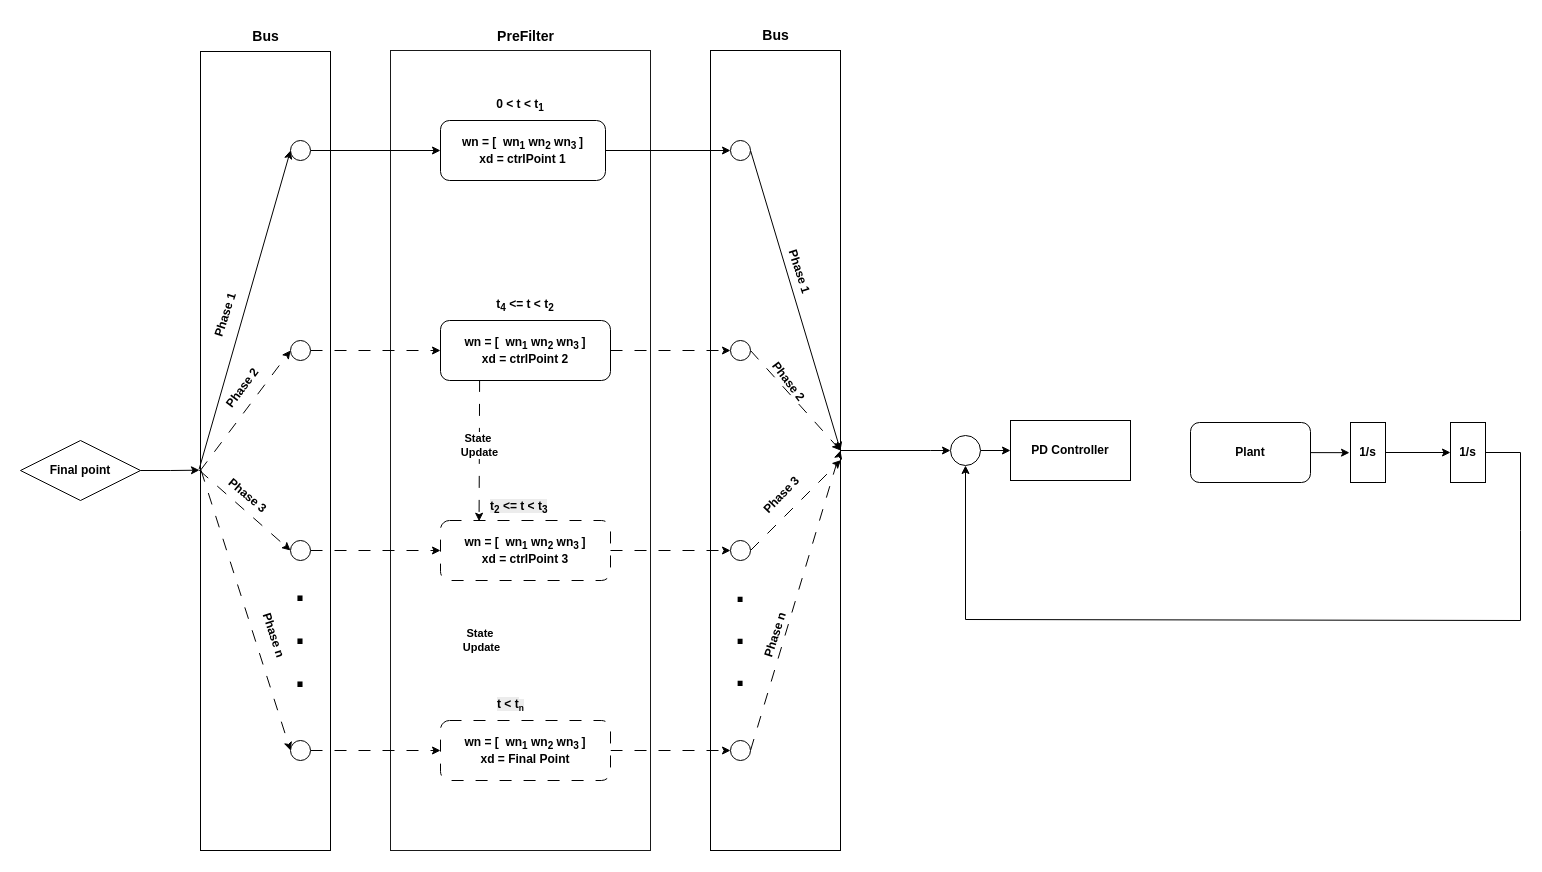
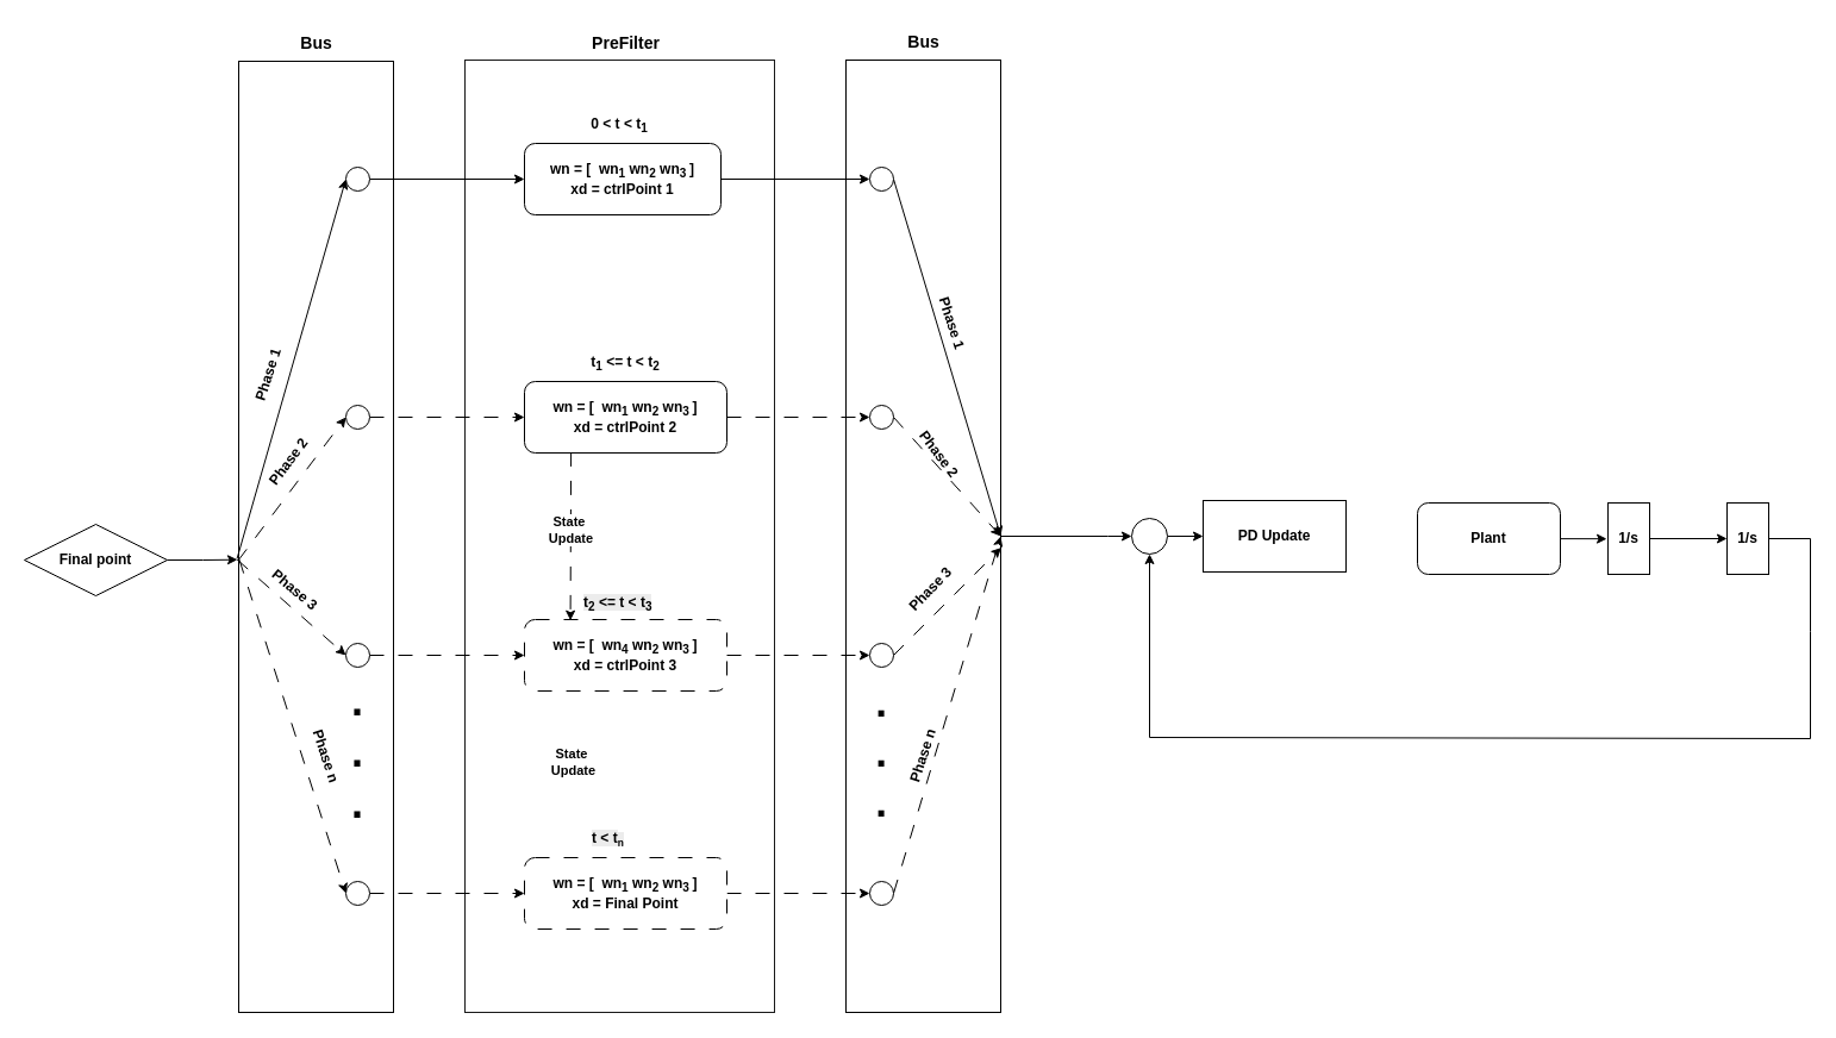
  <mxCell id="0" />
  <mxCell id="1" parent="0" />
  <mxCell id="2" value="" style="whiteSpace=wrap;html=1;opacity=90;perimeterSpacing=1;fontStyle=1;spacing=0;" parent="1" vertex="1"><mxGeometry x="390" y="50" width="260" height="800" as="geometry" /></mxCell>
  <mxCell id="3" style="edgeStyle=orthogonalEdgeStyle;rounded=0;orthogonalLoop=1;jettySize=auto;html=1;exitX=1;exitY=0.5;exitDx=0;exitDy=0;entryX=0;entryY=0.5;entryDx=0;entryDy=0;" edge="1" parent="1" source="4" target="8"><mxGeometry relative="1" as="geometry"><Array as="points"><mxPoint x="930" y="450" /></Array></mxGeometry></mxCell>
  <mxCell id="4" value="" style="rounded=0;whiteSpace=wrap;html=1;container=0;" parent="1" vertex="1"><mxGeometry x="710" y="50" width="130" height="800" as="geometry" /></mxCell>
  <mxCell id="5" value="wn = [&amp;nbsp; wn&lt;sub&gt;1&lt;/sub&gt; wn&lt;sub&gt;2&lt;/sub&gt; wn&lt;sub&gt;3&amp;nbsp;&lt;/sub&gt;]&lt;div&gt;xd = ctrlPoint 1&lt;/div&gt;" style="rounded=1;whiteSpace=wrap;html=1;shadow=0;fontStyle=1" parent="1" vertex="1"><mxGeometry x="440" y="120" width="165" height="60" as="geometry" /></mxCell>
  <mxCell id="6" value="Final point" style="rhombus;whiteSpace=wrap;html=1;shadow=0;fontStyle=1;" parent="1" vertex="1"><mxGeometry x="20" y="440" width="120" height="60" as="geometry" /></mxCell>
  <mxCell id="7" value="" style="rounded=0;orthogonalLoop=1;jettySize=auto;html=1;fontStyle=1" parent="1" source="8" target="9" edge="1"><mxGeometry relative="1" as="geometry" /></mxCell>
  <mxCell id="8" value="" style="ellipse;whiteSpace=wrap;html=1;fontStyle=1" parent="1" vertex="1"><mxGeometry x="950" y="435" width="30" height="30" as="geometry" /></mxCell>
- <mxCell id="9" value="PD Controller" style="whiteSpace=wrap;html=1;fontStyle=1" parent="1" vertex="1"><mxGeometry x="1010" y="420" width="120" height="60" as="geometry" /></mxCell>
+ <mxCell id="9" value="PD Update" style="whiteSpace=wrap;html=1;fontStyle=1" parent="1" vertex="1"><mxGeometry x="1010" y="420" width="120" height="60" as="geometry" /></mxCell>
  <mxCell id="10" value="" style="rounded=0;orthogonalLoop=1;jettySize=auto;html=1;entryX=-0.028;entryY=0.503;entryDx=0;entryDy=0;entryPerimeter=0;fontStyle=1" parent="1" source="11" target="15" edge="1"><mxGeometry relative="1" as="geometry"><mxPoint x="1335" y="439" as="targetPoint" /></mxGeometry></mxCell>
  <mxCell id="11" value="Plant" style="whiteSpace=wrap;html=1;fontStyle=1;rounded=1;" parent="1" vertex="1"><mxGeometry x="1190" y="422" width="120" height="60" as="geometry" /></mxCell>
  <mxCell id="12" value="" style="rounded=0;orthogonalLoop=1;jettySize=auto;html=1;exitX=1;exitY=0.5;exitDx=0;exitDy=0;fontStyle=1" parent="1" source="15" target="14" edge="1"><mxGeometry relative="1" as="geometry"><mxPoint x="1380" y="439" as="sourcePoint" /></mxGeometry></mxCell>
  <mxCell id="13" style="edgeStyle=none;rounded=0;orthogonalLoop=1;jettySize=auto;html=1;exitX=1;exitY=0.5;exitDx=0;exitDy=0;entryX=0.5;entryY=1;entryDx=0;entryDy=0;fontStyle=1" parent="1" source="14" target="8" edge="1"><mxGeometry relative="1" as="geometry"><Array as="points"><mxPoint x="1520" y="452" /><mxPoint x="1520" y="530" /><mxPoint x="1520" y="620" /><mxPoint x="965" y="619" /></Array></mxGeometry></mxCell>
  <mxCell id="14" value="1/s" style="whiteSpace=wrap;html=1;fontStyle=1" parent="1" vertex="1"><mxGeometry x="1450" y="422" width="35" height="60" as="geometry" /></mxCell>
  <mxCell id="15" value="1/s" style="whiteSpace=wrap;html=1;fontStyle=1" parent="1" vertex="1"><mxGeometry x="1350" y="422" width="35" height="60" as="geometry" /></mxCell>
  <mxCell id="16" style="rounded=0;orthogonalLoop=1;jettySize=auto;html=1;exitX=0.23;exitY=0.99;exitDx=0;exitDy=0;entryX=0.227;entryY=0.012;entryDx=0;entryDy=0;entryPerimeter=0;exitPerimeter=0;dashed=1;dashPattern=12 12;" parent="1" source="18" target="19" edge="1"><mxGeometry relative="1" as="geometry"><mxPoint x="461" y="360" as="sourcePoint" /><mxPoint x="466" y="510" as="targetPoint" /></mxGeometry></mxCell>
  <mxCell id="17" value="&lt;b&gt;State&amp;nbsp;&lt;/b&gt;&lt;div&gt;&lt;b&gt;Update&lt;/b&gt;&lt;/div&gt;" style="edgeLabel;html=1;align=center;verticalAlign=middle;resizable=0;points=[];" parent="16" vertex="1" connectable="0"><mxGeometry x="-0.086" relative="1" as="geometry"><mxPoint as="offset" /></mxGeometry></mxCell>
  <mxCell id="18" value="wn = [&amp;nbsp; wn&lt;sub&gt;1&lt;/sub&gt;&amp;nbsp;wn&lt;sub&gt;2&lt;/sub&gt;&amp;nbsp;wn&lt;sub&gt;3&amp;nbsp;&lt;/sub&gt;]&lt;div&gt;xd = ctrlPoint 2&lt;/div&gt;" style="rounded=1;whiteSpace=wrap;html=1;shadow=0;dashed=0;dashPattern=12 12;fontStyle=1;" parent="1" vertex="1"><mxGeometry x="440" y="320" width="170" height="60" as="geometry" /></mxCell>
- <mxCell id="19" value="wn = [&amp;nbsp; wn&lt;sub&gt;1&lt;/sub&gt;&amp;nbsp;wn&lt;sub&gt;2&lt;/sub&gt;&amp;nbsp;wn&lt;sub&gt;3&amp;nbsp;&lt;/sub&gt;]&lt;div&gt;xd = ctrlPoint 3&lt;/div&gt;" style="rounded=1;whiteSpace=wrap;html=1;shadow=0;dashed=1;dashPattern=12 12;fontStyle=1;spacing=0;" parent="1" vertex="1"><mxGeometry x="440" y="520" width="170" height="60" as="geometry" /></mxCell>
+ <mxCell id="19" value="wn = [&amp;nbsp; wn&lt;sub&gt;4&lt;/sub&gt;&amp;nbsp;wn&lt;sub&gt;2&lt;/sub&gt;&amp;nbsp;wn&lt;sub&gt;3&amp;nbsp;&lt;/sub&gt;]&lt;div&gt;xd = ctrlPoint 3&lt;/div&gt;" style="rounded=1;whiteSpace=wrap;html=1;shadow=0;dashed=1;dashPattern=12 12;fontStyle=1;spacing=0;" parent="1" vertex="1"><mxGeometry x="440" y="520" width="170" height="60" as="geometry" /></mxCell>
  <mxCell id="20" value="0 &amp;lt; t &amp;lt; t&lt;sub&gt;1&lt;/sub&gt;" style="text;html=1;align=center;verticalAlign=middle;whiteSpace=wrap;rounded=0;fontStyle=1" parent="1" vertex="1"><mxGeometry x="490" y="90" width="60" height="30" as="geometry" /></mxCell>
- <mxCell id="21" value="t&lt;sub&gt;4&lt;/sub&gt; &amp;lt;= t &amp;lt; t&lt;sub&gt;2&lt;/sub&gt;" style="text;html=1;align=center;verticalAlign=middle;whiteSpace=wrap;rounded=0;fontStyle=1" parent="1" vertex="1"><mxGeometry x="491.25" y="290" width="67.5" height="30" as="geometry" /></mxCell>
+ <mxCell id="21" value="t&lt;sub&gt;1&lt;/sub&gt; &amp;lt;= t &amp;lt; t&lt;sub&gt;2&lt;/sub&gt;" style="text;html=1;align=center;verticalAlign=middle;whiteSpace=wrap;rounded=0;fontStyle=1" parent="1" vertex="1"><mxGeometry x="491.25" y="290" width="67.5" height="30" as="geometry" /></mxCell>
  <mxCell id="22" style="edgeStyle=orthogonalEdgeStyle;rounded=0;orthogonalLoop=1;jettySize=auto;html=1;exitX=1;exitY=0.5;exitDx=0;exitDy=0;entryX=0;entryY=0.5;entryDx=0;entryDy=0;" parent="1" source="5" target="27" edge="1"><mxGeometry relative="1" as="geometry" /></mxCell>
  <mxCell id="23" style="rounded=0;orthogonalLoop=1;jettySize=auto;html=1;exitX=1;exitY=0.5;exitDx=0;exitDy=0;entryX=0;entryY=0.5;entryDx=0;entryDy=0;dashed=1;dashPattern=12 12;" parent="1" source="18" target="29" edge="1"><mxGeometry relative="1" as="geometry" /></mxCell>
  <mxCell id="24" style="rounded=0;orthogonalLoop=1;jettySize=auto;html=1;exitX=1;exitY=0.5;exitDx=0;exitDy=0;entryX=0;entryY=0.5;entryDx=0;entryDy=0;dashed=1;dashPattern=12 12;" parent="1" source="19" target="31" edge="1"><mxGeometry relative="1" as="geometry" /></mxCell>
  <mxCell id="25" value="&lt;b&gt;&lt;font style=&quot;font-size: 14px;&quot;&gt;Bus&lt;/font&gt;&lt;/b&gt;" style="text;html=1;align=center;verticalAlign=middle;resizable=0;points=[];autosize=1;strokeColor=none;fillColor=none;" parent="1" vertex="1"><mxGeometry x="240" y="21" width="50" height="30" as="geometry" /></mxCell>
  <mxCell id="26" style="rounded=0;orthogonalLoop=1;jettySize=auto;html=1;exitX=1;exitY=0.5;exitDx=0;exitDy=0;entryX=1;entryY=0.5;entryDx=0;entryDy=0;" edge="1" parent="1" source="27" target="4"><mxGeometry relative="1" as="geometry" /></mxCell>
  <mxCell id="27" value="" style="ellipse;whiteSpace=wrap;html=1;aspect=fixed;container=0;" parent="1" vertex="1"><mxGeometry x="730" y="140" width="20" height="20" as="geometry" /></mxCell>
  <mxCell id="28" style="rounded=0;orthogonalLoop=1;jettySize=auto;html=1;exitX=1;exitY=0.5;exitDx=0;exitDy=0;entryX=1;entryY=0.5;entryDx=0;entryDy=0;dashed=1;dashPattern=12 12;" edge="1" parent="1" source="29" target="4"><mxGeometry relative="1" as="geometry" /></mxCell>
  <mxCell id="29" value="" style="ellipse;whiteSpace=wrap;html=1;aspect=fixed;container=0;" parent="1" vertex="1"><mxGeometry x="730" y="340" width="20" height="20" as="geometry" /></mxCell>
  <mxCell id="30" style="rounded=0;orthogonalLoop=1;jettySize=auto;html=1;exitX=1;exitY=0.5;exitDx=0;exitDy=0;entryX=1.003;entryY=0.512;entryDx=0;entryDy=0;dashed=1;dashPattern=12 12;entryPerimeter=0;" edge="1" parent="1" source="31" target="4"><mxGeometry relative="1" as="geometry" /></mxCell>
  <mxCell id="31" value="" style="ellipse;whiteSpace=wrap;html=1;aspect=fixed;container=0;" parent="1" vertex="1"><mxGeometry x="730" y="540" width="20" height="20" as="geometry" /></mxCell>
  <mxCell id="32" value="" style="rounded=0;whiteSpace=wrap;html=1;container=0;" parent="1" vertex="1"><mxGeometry x="200" y="51" width="130" height="799" as="geometry" /></mxCell>
  <mxCell id="33" style="edgeStyle=orthogonalEdgeStyle;rounded=0;orthogonalLoop=1;jettySize=auto;html=1;exitX=1;exitY=0.5;exitDx=0;exitDy=0;" edge="1" parent="1" source="34" target="5"><mxGeometry relative="1" as="geometry" /></mxCell>
  <mxCell id="34" value="" style="ellipse;whiteSpace=wrap;html=1;aspect=fixed;container=0;" parent="1" vertex="1"><mxGeometry x="290" y="140" width="20" height="20" as="geometry" /></mxCell>
  <mxCell id="35" style="edgeStyle=orthogonalEdgeStyle;rounded=0;orthogonalLoop=1;jettySize=auto;html=1;exitX=1;exitY=0.5;exitDx=0;exitDy=0;dashed=1;dashPattern=12 12;" edge="1" parent="1" source="36" target="18"><mxGeometry relative="1" as="geometry" /></mxCell>
  <mxCell id="36" value="" style="ellipse;whiteSpace=wrap;html=1;aspect=fixed;container=0;" parent="1" vertex="1"><mxGeometry x="290" y="340" width="20" height="20" as="geometry" /></mxCell>
  <mxCell id="37" style="edgeStyle=orthogonalEdgeStyle;rounded=0;orthogonalLoop=1;jettySize=auto;html=1;exitX=1;exitY=0.5;exitDx=0;exitDy=0;entryX=0;entryY=0.5;entryDx=0;entryDy=0;dashed=1;dashPattern=12 12;" edge="1" parent="1" source="38" target="19"><mxGeometry relative="1" as="geometry" /></mxCell>
  <mxCell id="38" value="" style="ellipse;whiteSpace=wrap;html=1;aspect=fixed;container=0;" parent="1" vertex="1"><mxGeometry x="290" y="540" width="20" height="20" as="geometry" /></mxCell>
  <mxCell id="39" value="&lt;b&gt;&lt;font style=&quot;font-size: 14px;&quot;&gt;Bus&lt;/font&gt;&lt;/b&gt;" style="text;html=1;align=center;verticalAlign=middle;resizable=0;points=[];autosize=1;strokeColor=none;fillColor=none;" vertex="1" parent="1"><mxGeometry x="750" y="20" width="50" height="30" as="geometry" /></mxCell>
  <mxCell id="40" style="edgeStyle=orthogonalEdgeStyle;rounded=0;orthogonalLoop=1;jettySize=auto;html=1;exitX=1;exitY=0.5;exitDx=0;exitDy=0;entryX=0;entryY=0.5;entryDx=0;entryDy=0;dashed=1;dashPattern=12 12;" edge="1" parent="1" source="41" target="43"><mxGeometry relative="1" as="geometry" /></mxCell>
  <mxCell id="41" value="wn = [&amp;nbsp; wn&lt;sub&gt;1&lt;/sub&gt;&amp;nbsp;wn&lt;sub&gt;2&lt;/sub&gt;&amp;nbsp;wn&lt;sub&gt;3&amp;nbsp;&lt;/sub&gt;]&lt;div&gt;xd = Final Point&lt;/div&gt;" style="rounded=1;whiteSpace=wrap;html=1;shadow=0;dashed=1;dashPattern=12 12;fontStyle=1;spacing=0;" vertex="1" parent="1"><mxGeometry x="440" y="720" width="170" height="60" as="geometry" /></mxCell>
  <mxCell id="42" style="rounded=0;orthogonalLoop=1;jettySize=auto;html=1;exitX=1;exitY=0.5;exitDx=0;exitDy=0;entryX=1;entryY=0.5;entryDx=0;entryDy=0;dashed=1;dashPattern=12 12;" edge="1" parent="1" source="43" target="4"><mxGeometry relative="1" as="geometry" /></mxCell>
  <mxCell id="43" value="" style="ellipse;whiteSpace=wrap;html=1;aspect=fixed;container=0;" vertex="1" parent="1"><mxGeometry x="730" y="740" width="20" height="20" as="geometry" /></mxCell>
  <mxCell id="44" style="edgeStyle=orthogonalEdgeStyle;rounded=0;orthogonalLoop=1;jettySize=auto;html=1;exitX=1;exitY=0.5;exitDx=0;exitDy=0;entryX=0;entryY=0.5;entryDx=0;entryDy=0;dashed=1;dashPattern=12 12;" edge="1" parent="1" source="45" target="41"><mxGeometry relative="1" as="geometry" /></mxCell>
  <mxCell id="45" value="" style="ellipse;whiteSpace=wrap;html=1;aspect=fixed;container=0;" vertex="1" parent="1"><mxGeometry x="290" y="740" width="20" height="20" as="geometry" /></mxCell>
  <mxCell id="46" style="edgeStyle=orthogonalEdgeStyle;rounded=0;orthogonalLoop=1;jettySize=auto;html=1;exitX=1;exitY=0.5;exitDx=0;exitDy=0;entryX=-0.008;entryY=0.524;entryDx=0;entryDy=0;entryPerimeter=0;" edge="1" parent="1" source="6" target="32"><mxGeometry relative="1" as="geometry" /></mxCell>
  <mxCell id="47" style="rounded=0;orthogonalLoop=1;jettySize=auto;html=1;exitX=-0.011;exitY=0.523;exitDx=0;exitDy=0;entryX=0;entryY=0.5;entryDx=0;entryDy=0;exitPerimeter=0;" edge="1" parent="1" source="32" target="34"><mxGeometry relative="1" as="geometry" /></mxCell>
  <mxCell id="48" style="rounded=0;orthogonalLoop=1;jettySize=auto;html=1;exitX=-0.004;exitY=0.525;exitDx=0;exitDy=0;entryX=0;entryY=0.5;entryDx=0;entryDy=0;exitPerimeter=0;dashed=1;dashPattern=12 12;" edge="1" parent="1" source="32" target="36"><mxGeometry relative="1" as="geometry" /></mxCell>
  <mxCell id="49" style="rounded=0;orthogonalLoop=1;jettySize=auto;html=1;exitX=-0.01;exitY=0.524;exitDx=0;exitDy=0;entryX=0;entryY=0.5;entryDx=0;entryDy=0;exitPerimeter=0;dashed=1;dashPattern=12 12;" edge="1" parent="1" source="32" target="38"><mxGeometry relative="1" as="geometry" /></mxCell>
  <mxCell id="50" style="rounded=0;orthogonalLoop=1;jettySize=auto;html=1;exitX=0.004;exitY=0.524;exitDx=0;exitDy=0;entryX=0;entryY=0.5;entryDx=0;entryDy=0;exitPerimeter=0;dashed=1;dashPattern=12 12;" edge="1" parent="1" source="32" target="45"><mxGeometry relative="1" as="geometry" /></mxCell>
  <mxCell id="51" value="&lt;font&gt;.&lt;/font&gt;&lt;div&gt;&lt;font&gt;.&lt;/font&gt;&lt;/div&gt;&lt;div&gt;&lt;font&gt;.&lt;/font&gt;&lt;/div&gt;" style="text;html=1;align=center;verticalAlign=middle;whiteSpace=wrap;rounded=0;fontStyle=1;fontSize=36;" vertex="1" parent="1"><mxGeometry x="270" y="616" width="60" height="30" as="geometry" /></mxCell>
  <mxCell id="52" value="Phase 1" style="text;html=1;align=center;verticalAlign=middle;resizable=0;points=[];autosize=1;strokeColor=none;fillColor=none;rotation=288;fontStyle=1" vertex="1" parent="1"><mxGeometry x="190" y="300" width="70" height="30" as="geometry" /></mxCell>
  <mxCell id="53" value="Phase 2" style="text;html=1;align=center;verticalAlign=middle;resizable=0;points=[];autosize=1;strokeColor=none;fillColor=none;rotation=307;fontStyle=1" vertex="1" parent="1"><mxGeometry x="207.001" y="373.002" width="70" height="30" as="geometry" /></mxCell>
  <mxCell id="54" value="Phase 3" style="text;html=1;align=center;verticalAlign=middle;resizable=0;points=[];autosize=1;strokeColor=none;fillColor=none;rotation=40;fontStyle=1" vertex="1" parent="1"><mxGeometry x="212.043" y="479.979" width="70" height="30" as="geometry" /></mxCell>
  <mxCell id="55" value="Phase n" style="text;html=1;align=center;verticalAlign=middle;resizable=0;points=[];autosize=1;strokeColor=none;fillColor=none;rotation=72;fontStyle=1" vertex="1" parent="1"><mxGeometry x="238.453" y="619.988" width="70" height="30" as="geometry" /></mxCell>
  <mxCell id="56" value="&lt;span style=&quot;color: rgb(0, 0, 0); font-family: Helvetica; font-size: 12px; font-style: normal; font-variant-ligatures: normal; font-variant-caps: normal; font-weight: 700; letter-spacing: normal; orphans: 2; text-align: center; text-indent: 0px; text-transform: none; widows: 2; word-spacing: 0px; -webkit-text-stroke-width: 0px; white-space: normal; background-color: rgb(236, 236, 236); text-decoration-thickness: initial; text-decoration-style: initial; text-decoration-color: initial; display: inline !important; float: none;&quot;&gt;t&lt;sub&gt;2&lt;/sub&gt; &amp;lt;= t &amp;lt; t&lt;sub&gt;3&lt;/sub&gt;&lt;/span&gt;" style="text;whiteSpace=wrap;html=1;" vertex="1" parent="1"><mxGeometry x="488" y="492" width="90" height="40" as="geometry" /></mxCell>
  <mxCell id="57" value="Phase 1" style="text;html=1;align=center;verticalAlign=middle;resizable=0;points=[];autosize=1;strokeColor=none;fillColor=none;rotation=72;fontStyle=1" vertex="1" parent="1"><mxGeometry x="764.081" y="256.002" width="70" height="30" as="geometry" /></mxCell>
  <mxCell id="58" value="Phase 2" style="text;html=1;align=center;verticalAlign=middle;resizable=0;points=[];autosize=1;strokeColor=none;fillColor=none;rotation=53;fontStyle=1" vertex="1" parent="1"><mxGeometry x="753.043" y="365.979" width="70" height="30" as="geometry" /></mxCell>
  <mxCell id="59" value="Phase 3" style="text;html=1;align=center;verticalAlign=middle;resizable=0;points=[];autosize=1;strokeColor=none;fillColor=none;rotation=314;fontStyle=1" vertex="1" parent="1"><mxGeometry x="746.003" y="479.998" width="70" height="30" as="geometry" /></mxCell>
  <mxCell id="60" value="Phase n" style="text;html=1;align=center;verticalAlign=middle;resizable=0;points=[];autosize=1;strokeColor=none;fillColor=none;rotation=288;fontStyle=1" vertex="1" parent="1"><mxGeometry x="740.001" y="619.992" width="70" height="30" as="geometry" /></mxCell>
  <mxCell id="61" value="&lt;font&gt;.&lt;/font&gt;&lt;div&gt;&lt;font&gt;.&lt;/font&gt;&lt;/div&gt;&lt;div&gt;&lt;font&gt;.&lt;/font&gt;&lt;/div&gt;" style="text;html=1;align=center;verticalAlign=middle;whiteSpace=wrap;rounded=0;fontStyle=1;fontSize=35;" vertex="1" parent="1"><mxGeometry x="710" y="616" width="60" height="30" as="geometry" /></mxCell>
  <mxCell id="62" value="&lt;span style=&quot;color: rgb(0, 0, 0); font-family: Helvetica; font-size: 12px; font-style: normal; font-variant-ligatures: normal; font-variant-caps: normal; font-weight: 700; letter-spacing: normal; orphans: 2; text-align: center; text-indent: 0px; text-transform: none; widows: 2; word-spacing: 0px; -webkit-text-stroke-width: 0px; white-space: normal; background-color: rgb(236, 236, 236); text-decoration-thickness: initial; text-decoration-style: initial; text-decoration-color: initial; display: inline !important; float: none;&quot;&gt;t &amp;lt; t&lt;/span&gt;&lt;span style=&quot;color: rgb(0, 0, 0); font-family: Helvetica; font-style: normal; font-variant-ligatures: normal; font-variant-caps: normal; font-weight: 700; letter-spacing: normal; orphans: 2; text-align: center; text-indent: 0px; text-transform: none; widows: 2; word-spacing: 0px; -webkit-text-stroke-width: 0px; white-space: normal; background-color: rgb(236, 236, 236); text-decoration-thickness: initial; text-decoration-style: initial; text-decoration-color: initial; float: none; display: inline !important; font-size: 10px;&quot;&gt;&lt;sub&gt;n&lt;/sub&gt;&lt;/span&gt;" style="text;whiteSpace=wrap;html=1;" vertex="1" parent="1"><mxGeometry x="495" y="690" width="90" height="40" as="geometry" /></mxCell>
  <mxCell id="63" value="&lt;font style=&quot;font-size: 14px;&quot;&gt;&lt;b style=&quot;&quot;&gt;PreFilter&lt;/b&gt;&lt;/font&gt;" style="text;html=1;align=center;verticalAlign=middle;resizable=0;points=[];autosize=1;strokeColor=none;fillColor=none;" vertex="1" parent="1"><mxGeometry x="485" y="21" width="80" height="30" as="geometry" /></mxCell>
  <mxCell id="64" value="&lt;b&gt;State&amp;nbsp;&lt;/b&gt;&lt;div&gt;&lt;b&gt;Update&lt;/b&gt;&lt;/div&gt;" style="edgeLabel;html=1;align=center;verticalAlign=middle;resizable=0;points=[];" vertex="1" connectable="0" parent="1"><mxGeometry x="470" y="639" as="geometry"><mxPoint x="10" as="offset" /></mxGeometry></mxCell>
